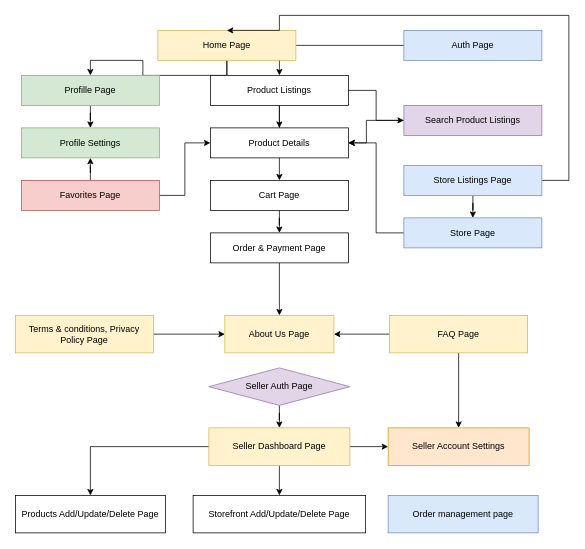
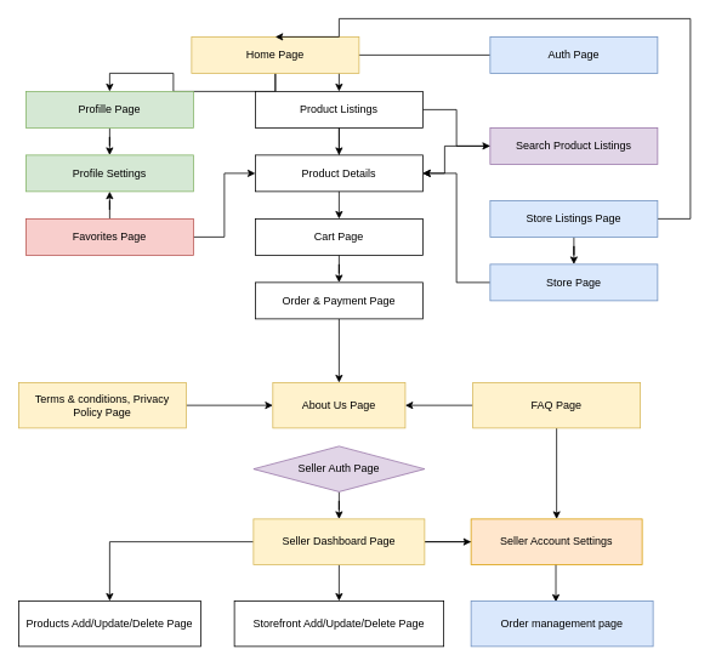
  <mxCell id="0" />
  <mxCell id="1" parent="0" />
  <mxCell id="2" value="" style="edgeStyle=orthogonalEdgeStyle;rounded=0;orthogonalLoop=1;jettySize=auto;html=1;" parent="1" source="3" target="9" edge="1"><mxGeometry relative="1" as="geometry" /></mxCell>
  <mxCell id="3" value="Auth Page" style="rounded=0;whiteSpace=wrap;html=1;fillColor=#dae8fc;strokeColor=#6c8ebf;" parent="1" vertex="1"><mxGeometry x="538" y="40" width="184" height="40" as="geometry" /></mxCell>
  <mxCell id="4" value="" style="edgeStyle=orthogonalEdgeStyle;rounded=0;orthogonalLoop=1;jettySize=auto;html=1;" parent="1" source="6" target="10" edge="1"><mxGeometry relative="1" as="geometry" /></mxCell>
  <mxCell id="5" value="" style="edgeStyle=orthogonalEdgeStyle;rounded=0;orthogonalLoop=1;jettySize=auto;html=1;" parent="1" source="6" target="18" edge="1"><mxGeometry relative="1" as="geometry" /></mxCell>
  <mxCell id="6" value="Home Page" style="rounded=0;whiteSpace=wrap;html=1;fillColor=#fff2cc;strokeColor=#d6b656;" parent="1" vertex="1"><mxGeometry x="210" y="40" width="184" height="40" as="geometry" /></mxCell>
  <mxCell id="7" value="" style="edgeStyle=orthogonalEdgeStyle;rounded=0;orthogonalLoop=1;jettySize=auto;html=1;" parent="1" source="9" target="12" edge="1"><mxGeometry relative="1" as="geometry" /></mxCell>
  <mxCell id="8" value="" style="edgeStyle=orthogonalEdgeStyle;rounded=0;orthogonalLoop=1;jettySize=auto;html=1;" parent="1" source="9" target="16" edge="1"><mxGeometry relative="1" as="geometry" /></mxCell>
  <mxCell id="9" value="Product Listings" style="rounded=0;whiteSpace=wrap;html=1;" parent="1" vertex="1"><mxGeometry x="280" y="100" width="184" height="40" as="geometry" /></mxCell>
  <mxCell id="10" value="Product Details" style="rounded=0;whiteSpace=wrap;html=1;" parent="1" vertex="1"><mxGeometry x="280" y="170" width="184" height="40" as="geometry" /></mxCell>
  <mxCell id="11" value="" style="edgeStyle=orthogonalEdgeStyle;rounded=0;orthogonalLoop=1;jettySize=auto;html=1;" parent="1" source="12" target="14" edge="1"><mxGeometry relative="1" as="geometry" /></mxCell>
  <mxCell id="12" value="Cart Page" style="rounded=0;whiteSpace=wrap;html=1;" parent="1" vertex="1"><mxGeometry x="280" y="240" width="184" height="40" as="geometry" /></mxCell>
  <mxCell id="13" style="edgeStyle=orthogonalEdgeStyle;rounded=0;orthogonalLoop=1;jettySize=auto;html=1;entryX=0.5;entryY=0;entryDx=0;entryDy=0;" parent="1" source="14" target="21" edge="1"><mxGeometry relative="1" as="geometry" /></mxCell>
  <mxCell id="14" value="Order &amp;amp; Payment Page" style="rounded=0;whiteSpace=wrap;html=1;" parent="1" vertex="1"><mxGeometry x="280" y="310" width="184" height="40" as="geometry" /></mxCell>
  <mxCell id="15" style="edgeStyle=orthogonalEdgeStyle;rounded=0;orthogonalLoop=1;jettySize=auto;html=1;entryX=1;entryY=0.5;entryDx=0;entryDy=0;" parent="1" source="16" target="10" edge="1"><mxGeometry relative="1" as="geometry"><mxPoint x="548" y="210" as="targetPoint" /><Array as="points"><mxPoint x="488" y="160" /><mxPoint x="488" y="190" /></Array></mxGeometry></mxCell>
  <mxCell id="16" value="Search Product Listings" style="rounded=0;whiteSpace=wrap;html=1;fillColor=#e1d5e7;strokeColor=#9673a6;" parent="1" vertex="1"><mxGeometry x="538" y="140" width="184" height="40" as="geometry" /></mxCell>
  <mxCell id="17" style="edgeStyle=orthogonalEdgeStyle;rounded=0;orthogonalLoop=1;jettySize=auto;html=1;entryX=0.5;entryY=0;entryDx=0;entryDy=0;" parent="1" source="18" target="28" edge="1"><mxGeometry relative="1" as="geometry" /></mxCell>
  <mxCell id="18" value="Profille Page" style="rounded=0;whiteSpace=wrap;html=1;fillColor=#d5e8d4;strokeColor=#82b366;" parent="1" vertex="1"><mxGeometry x="28" y="100" width="184" height="40" as="geometry" /></mxCell>
  <mxCell id="19" style="edgeStyle=orthogonalEdgeStyle;rounded=0;orthogonalLoop=1;jettySize=auto;html=1;entryX=0;entryY=0.5;entryDx=0;entryDy=0;" edge="1" parent="1" source="20" target="21"><mxGeometry relative="1" as="geometry" /></mxCell>
  <mxCell id="20" value="Terms &amp;amp; conditions, Privacy Policy Page" style="rounded=0;whiteSpace=wrap;html=1;fillColor=#fff2cc;strokeColor=#d6b656;" parent="1" vertex="1"><mxGeometry x="20" y="420" width="184" height="50" as="geometry" /></mxCell>
  <mxCell id="21" value="About Us Page" style="rounded=0;whiteSpace=wrap;html=1;fillColor=#fff2cc;strokeColor=#d6b656;" parent="1" vertex="1"><mxGeometry x="299.25" y="420" width="145.5" height="50" as="geometry" /></mxCell>
  <mxCell id="22" value="" style="edgeStyle=orthogonalEdgeStyle;rounded=0;orthogonalLoop=1;jettySize=auto;html=1;" parent="1" source="24" target="30" edge="1"><mxGeometry relative="1" as="geometry" /></mxCell>
  <mxCell id="23" style="edgeStyle=orthogonalEdgeStyle;rounded=0;orthogonalLoop=1;jettySize=auto;html=1;entryX=0.5;entryY=0;entryDx=0;entryDy=0;" parent="1" source="24" target="6" edge="1"><mxGeometry relative="1" as="geometry"><Array as="points"><mxPoint x="758" y="240" /><mxPoint x="758" y="20" /><mxPoint x="372" y="20" /></Array></mxGeometry></mxCell>
  <mxCell id="24" value="Store Listings Page" style="rounded=0;whiteSpace=wrap;html=1;fillColor=#dae8fc;strokeColor=#6c8ebf;" parent="1" vertex="1"><mxGeometry x="538" y="220" width="184" height="40" as="geometry" /></mxCell>
  <mxCell id="25" style="edgeStyle=orthogonalEdgeStyle;rounded=0;orthogonalLoop=1;jettySize=auto;html=1;entryX=1;entryY=0.5;entryDx=0;entryDy=0;" parent="1" source="27" edge="1" target="21"><mxGeometry relative="1" as="geometry"><mxPoint x="468" y="420" as="targetPoint" /></mxGeometry></mxCell>
  <mxCell id="26" value="" style="edgeStyle=orthogonalEdgeStyle;rounded=0;orthogonalLoop=1;jettySize=auto;html=1;" edge="1" parent="1" source="27" target="40"><mxGeometry relative="1" as="geometry" /></mxCell>
  <mxCell id="27" value="FAQ Page" style="rounded=0;whiteSpace=wrap;html=1;fillColor=#fff2cc;strokeColor=#d6b656;" parent="1" vertex="1"><mxGeometry x="519" y="420" width="184" height="50" as="geometry" /></mxCell>
  <mxCell id="28" value="Profile Settings" style="rounded=0;whiteSpace=wrap;html=1;fillColor=#d5e8d4;strokeColor=#82b366;" parent="1" vertex="1"><mxGeometry x="28" y="170" width="184" height="40" as="geometry" /></mxCell>
  <mxCell id="29" style="edgeStyle=orthogonalEdgeStyle;rounded=0;orthogonalLoop=1;jettySize=auto;html=1;entryX=1;entryY=0.5;entryDx=0;entryDy=0;" parent="1" source="30" target="10" edge="1"><mxGeometry relative="1" as="geometry" /></mxCell>
  <mxCell id="30" value="Store Page" style="rounded=0;whiteSpace=wrap;html=1;fillColor=#dae8fc;strokeColor=#6c8ebf;" parent="1" vertex="1"><mxGeometry x="538" y="290" width="184" height="40" as="geometry" /></mxCell>
  <mxCell id="31" value="" style="edgeStyle=orthogonalEdgeStyle;rounded=0;orthogonalLoop=1;jettySize=auto;html=1;" parent="1" source="32" target="37" edge="1"><mxGeometry relative="1" as="geometry" /></mxCell>
  <mxCell id="32" value="Seller Auth Page" style="rhombus;whiteSpace=wrap;html=1;fillColor=#e1d5e7;strokeColor=#9673a6;" parent="1" vertex="1"><mxGeometry x="278" y="490" width="188" height="50" as="geometry" /></mxCell>
  <mxCell id="33" value="" style="edgeStyle=orthogonalEdgeStyle;rounded=0;orthogonalLoop=1;jettySize=auto;html=1;" parent="1" source="37" target="39" edge="1"><mxGeometry relative="1" as="geometry" /></mxCell>
  <mxCell id="34" style="edgeStyle=orthogonalEdgeStyle;rounded=0;orthogonalLoop=1;jettySize=auto;html=1;entryX=0.5;entryY=0;entryDx=0;entryDy=0;" parent="1" source="37" target="38" edge="1"><mxGeometry relative="1" as="geometry" /></mxCell>
  <mxCell id="35" value="" style="edgeStyle=orthogonalEdgeStyle;rounded=0;orthogonalLoop=1;jettySize=auto;html=1;" parent="1" source="37" target="40" edge="1"><mxGeometry relative="1" as="geometry" /></mxCell>
+ <mxCell id="36" style="edgeStyle=orthogonalEdgeStyle;rounded=0;orthogonalLoop=1;jettySize=auto;html=1;entryX=0.466;entryY=0.024;entryDx=0;entryDy=0;entryPerimeter=0;" parent="1" source="37" target="44" edge="1"><mxGeometry relative="1" as="geometry" /></mxCell>
  <mxCell id="37" value="Seller Dashboard Page" style="rounded=0;whiteSpace=wrap;html=1;fillColor=#fff2cc;strokeColor=#d6b656;" parent="1" vertex="1"><mxGeometry x="278" y="570" width="188" height="50" as="geometry" /></mxCell>
  <mxCell id="38" value="Storefront Add/Update/Delete Page" style="rounded=0;whiteSpace=wrap;html=1;" parent="1" vertex="1"><mxGeometry x="257" y="660" width="230" height="50" as="geometry" /></mxCell>
  <mxCell id="39" value="Products Add/Update/Delete Page" style="rounded=0;whiteSpace=wrap;html=1;" parent="1" vertex="1"><mxGeometry x="20" y="660" width="200" height="50" as="geometry" /></mxCell>
  <mxCell id="40" value="Seller Account Settings" style="whiteSpace=wrap;html=1;rounded=0;fillColor=#ffe6cc;strokeColor=#d79b00;" parent="1" vertex="1"><mxGeometry x="517" y="570" width="188" height="50" as="geometry" /></mxCell>
  <mxCell id="41" value="" style="edgeStyle=orthogonalEdgeStyle;rounded=0;orthogonalLoop=1;jettySize=auto;html=1;entryX=0;entryY=0.5;entryDx=0;entryDy=0;" parent="1" source="43" target="10" edge="1"><mxGeometry relative="1" as="geometry" /></mxCell>
  <mxCell id="42" value="" style="edgeStyle=orthogonalEdgeStyle;rounded=0;orthogonalLoop=1;jettySize=auto;html=1;" parent="1" source="43" target="28" edge="1"><mxGeometry relative="1" as="geometry" /></mxCell>
  <mxCell id="43" value="Favorites Page" style="rounded=0;whiteSpace=wrap;html=1;fillColor=#f8cecc;strokeColor=#b85450;" parent="1" vertex="1"><mxGeometry x="28" y="240" width="184" height="40" as="geometry" /></mxCell>
  <mxCell id="44" value="Order management page" style="rounded=0;whiteSpace=wrap;html=1;fillColor=#dae8fc;strokeColor=#6c8ebf;" parent="1" vertex="1"><mxGeometry x="517" y="660" width="200" height="50" as="geometry" /></mxCell>
